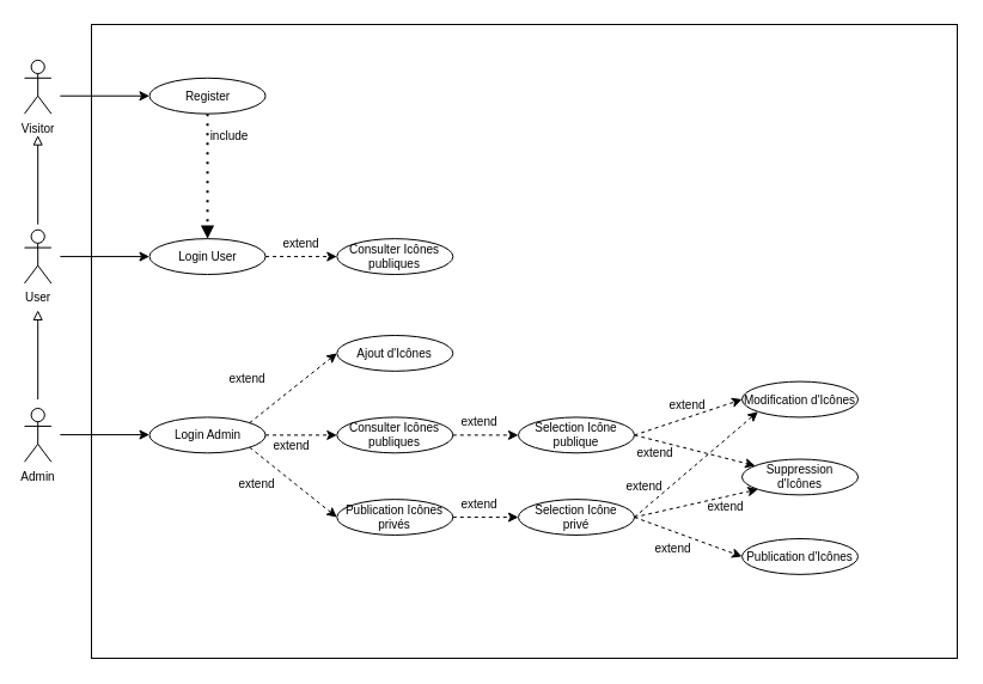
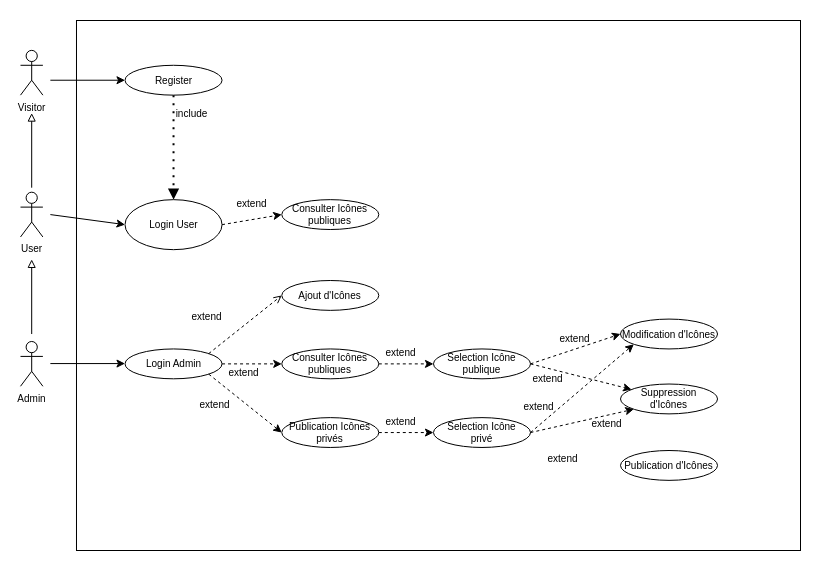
  <mxCell id="0" />
  <mxCell id="1" parent="0" />
  <mxCell id="2" value="" style="rounded=0;whiteSpace=wrap;html=1;fontSize=10;" parent="1" vertex="1"><mxGeometry x="75.99" y="20" width="724.01" height="530" as="geometry" /></mxCell>
  <mxCell id="3" value="Visitor" style="shape=umlActor;verticalLabelPosition=bottom;verticalAlign=top;html=1;outlineConnect=0;fontSize=10;" parent="1" vertex="1"><mxGeometry x="20" y="49.859" width="22.394" height="44.789" as="geometry" /></mxCell>
  <mxCell id="4" value="User" style="shape=umlActor;verticalLabelPosition=bottom;verticalAlign=top;html=1;outlineConnect=0;fontSize=10;" parent="1" vertex="1"><mxGeometry x="20" y="191.69" width="22.394" height="44.789" as="geometry" /></mxCell>
  <mxCell id="5" value="Admin" style="shape=umlActor;verticalLabelPosition=bottom;verticalAlign=top;html=1;outlineConnect=0;fontSize=10;" parent="1" vertex="1"><mxGeometry x="20" y="340.986" width="22.394" height="44.789" as="geometry" /></mxCell>
  <mxCell id="6" value="Register" style="ellipse;whiteSpace=wrap;html=1;fontSize=10;" parent="1" vertex="1"><mxGeometry x="124.507" y="64.789" width="97.042" height="29.859" as="geometry" /></mxCell>
- <mxCell id="7" value="Login User" style="ellipse;whiteSpace=wrap;html=1;fontSize=10;" parent="1" vertex="1"><mxGeometry x="124.507" y="199.155" width="97.042" height="29.859" as="geometry" /></mxCell>
+ <mxCell id="7" value="Login User" style="ellipse;whiteSpace=wrap;html=1;fontSize=10;" parent="1" vertex="1"><mxGeometry x="124.507" y="199.155" width="97.042" height="50" as="geometry" /></mxCell>
  <mxCell id="8" value="Consulter Icônes publiques" style="ellipse;whiteSpace=wrap;html=1;fontSize=10;" parent="1" vertex="1"><mxGeometry x="281.268" y="199.155" width="97.042" height="29.859" as="geometry" /></mxCell>
  <mxCell id="9" value="Ajout d'Icônes" style="ellipse;whiteSpace=wrap;html=1;fontSize=10;" parent="1" vertex="1"><mxGeometry x="281.268" y="279.998" width="97.042" height="29.859" as="geometry" /></mxCell>
  <mxCell id="10" value="Modification d'Icônes" style="ellipse;whiteSpace=wrap;html=1;fontSize=10;" parent="1" vertex="1"><mxGeometry x="619.998" y="318.592" width="97.042" height="29.859" as="geometry" /></mxCell>
  <mxCell id="11" value="Publication d'Icônes" style="ellipse;whiteSpace=wrap;html=1;fontSize=10;" parent="1" vertex="1"><mxGeometry x="619.998" y="450.003" width="97.042" height="29.859" as="geometry" /></mxCell>
  <mxCell id="12" value="" style="endArrow=block;html=1;endFill=0;fontSize=10;" parent="1" edge="1"><mxGeometry width="50" height="50" relative="1" as="geometry"><mxPoint x="31.197" y="333.521" as="sourcePoint" /><mxPoint x="31.197" y="258.873" as="targetPoint" /></mxGeometry></mxCell>
  <mxCell id="13" value="" style="endArrow=block;html=1;endFill=0;fontSize=10;" parent="1" edge="1"><mxGeometry width="50" height="50" relative="1" as="geometry"><mxPoint x="31.197" y="187.211" as="sourcePoint" /><mxPoint x="31.197" y="112.563" as="targetPoint" /></mxGeometry></mxCell>
  <mxCell id="14" value="" style="endArrow=classic;html=1;entryX=0;entryY=0.5;entryDx=0;entryDy=0;fontSize=10;" parent="1" target="6" edge="1"><mxGeometry width="50" height="50" relative="1" as="geometry"><mxPoint x="49.859" y="79.718" as="sourcePoint" /><mxPoint x="266.339" y="169.296" as="targetPoint" /></mxGeometry></mxCell>
  <mxCell id="15" value="" style="endArrow=classic;html=1;entryX=0;entryY=0.5;entryDx=0;entryDy=0;fontSize=10;" parent="1" target="7" edge="1"><mxGeometry width="50" height="50" relative="1" as="geometry"><mxPoint x="49.859" y="214.085" as="sourcePoint" /><mxPoint x="131.972" y="87.183" as="targetPoint" /></mxGeometry></mxCell>
  <mxCell id="16" value="" style="endArrow=classic;html=1;entryX=0;entryY=0.5;entryDx=0;entryDy=0;exitX=1;exitY=0.5;exitDx=0;exitDy=0;dashed=1;fontSize=10;" parent="1" source="7" target="8" edge="1"><mxGeometry width="50" height="50" relative="1" as="geometry"><mxPoint x="49.859" y="214.085" as="sourcePoint" /><mxPoint x="131.972" y="199.155" as="targetPoint" /></mxGeometry></mxCell>
  <mxCell id="17" value="" style="endArrow=classic;html=1;entryX=0;entryY=0.5;entryDx=0;entryDy=0;exitX=1;exitY=0.5;exitDx=0;exitDy=0;dashed=1;fontSize=10;" parent="1" source="27" target="41" edge="1"><mxGeometry width="50" height="50" relative="1" as="geometry"><mxPoint x="49.859" y="363.38" as="sourcePoint" /><mxPoint x="131.972" y="348.451" as="targetPoint" /></mxGeometry></mxCell>
- <mxCell id="18" value="" style="endArrow=classic;html=1;entryX=0;entryY=0.5;entryDx=0;entryDy=0;dashed=1;exitX=1;exitY=0.5;exitDx=0;exitDy=0;fontSize=10;" parent="1" source="42" target="11" edge="1"><mxGeometry width="50" height="50" relative="1" as="geometry"><mxPoint x="355.916" y="363.38" as="sourcePoint" /><mxPoint x="139.437" y="355.915" as="targetPoint" /></mxGeometry></mxCell>
  <mxCell id="19" value="" style="endArrow=block;dashed=1;html=1;dashPattern=1 3;strokeWidth=2;entryX=0.5;entryY=0;entryDx=0;entryDy=0;exitX=0.5;exitY=1;exitDx=0;exitDy=0;endFill=1;fontSize=10;" parent="1" source="6" target="7" edge="1"><mxGeometry width="50" height="50" relative="1" as="geometry"><mxPoint x="173.029" y="102.113" as="sourcePoint" /><mxPoint x="255.141" y="169.296" as="targetPoint" /></mxGeometry></mxCell>
  <mxCell id="20" value="include" style="text;strokeColor=none;align=center;fillColor=none;html=1;verticalAlign=middle;whiteSpace=wrap;rounded=0;fontSize=10;" parent="1" vertex="1"><mxGeometry x="169.296" y="102.113" width="44.789" height="22.394" as="geometry" /></mxCell>
  <mxCell id="21" value="Suppression d'Icônes" style="ellipse;whiteSpace=wrap;html=1;fontSize=10;" parent="1" vertex="1"><mxGeometry x="619.998" y="383.535" width="97.042" height="29.859" as="geometry" /></mxCell>
  <mxCell id="22" value="" style="endArrow=classic;html=1;dashed=1;exitX=1;exitY=0.5;exitDx=0;exitDy=0;fontSize=10;" parent="1" source="41" target="21" edge="1"><mxGeometry width="50" height="50" relative="1" as="geometry"><mxPoint x="355.916" y="326.056" as="sourcePoint" /><mxPoint x="266.339" y="430.563" as="targetPoint" /></mxGeometry></mxCell>
  <mxCell id="23" value="Login Admin" style="ellipse;whiteSpace=wrap;html=1;fontSize=10;" parent="1" vertex="1"><mxGeometry x="124.507" y="348.451" width="97.042" height="29.859" as="geometry" /></mxCell>
  <mxCell id="24" value="" style="endArrow=classic;html=1;entryX=0;entryY=0.5;entryDx=0;entryDy=0;fontSize=10;" parent="1" edge="1"><mxGeometry width="50" height="50" relative="1" as="geometry"><mxPoint x="49.859" y="363.067" as="sourcePoint" /><mxPoint x="124.507" y="363.067" as="targetPoint" /></mxGeometry></mxCell>
  <mxCell id="25" value="extend" style="text;strokeColor=none;align=center;fillColor=none;html=1;verticalAlign=middle;whiteSpace=wrap;rounded=0;fontSize=10;" parent="1" vertex="1"><mxGeometry x="229.015" y="191.69" width="44.789" height="22.394" as="geometry" /></mxCell>
  <mxCell id="26" value="extend" style="text;strokeColor=none;align=center;fillColor=none;html=1;verticalAlign=middle;whiteSpace=wrap;rounded=0;fontSize=10;" parent="1" vertex="1"><mxGeometry x="220.803" y="361.141" width="44.789" height="22.394" as="geometry" /></mxCell>
  <mxCell id="27" value="Consulter Icônes publiques" style="ellipse;whiteSpace=wrap;html=1;fontSize=10;" parent="1" vertex="1"><mxGeometry x="281.264" y="348.451" width="97.042" height="29.859" as="geometry" /></mxCell>
  <mxCell id="28" value="" style="endArrow=classic;html=1;entryX=0;entryY=0.5;entryDx=0;entryDy=0;dashed=1;fontSize=10;" parent="1" target="27" edge="1"><mxGeometry width="50" height="50" relative="1" as="geometry"><mxPoint x="221.55" y="363.38" as="sourcePoint" /><mxPoint x="258.874" y="423.099" as="targetPoint" /></mxGeometry></mxCell>
- <mxCell id="29" value="" style="endArrow=classic;html=1;entryX=0;entryY=0.5;entryDx=0;entryDy=0;exitX=1;exitY=0;exitDx=0;exitDy=0;dashed=1;fontSize=10;" parent="1" source="23" target="9" edge="1"><mxGeometry width="50" height="50" relative="1" as="geometry"><mxPoint x="236.479" y="378.31" as="sourcePoint" /><mxPoint x="266.339" y="430.563" as="targetPoint" /></mxGeometry></mxCell>
+ <mxCell id="29" value="" style="endArrow=open;html=1;entryX=0;entryY=0.5;entryDx=0;entryDy=0;exitX=1;exitY=0;exitDx=0;exitDy=0;dashed=1;fontSize=10;" parent="1" source="23" target="9" edge="1"><mxGeometry width="50" height="50" relative="1" as="geometry"><mxPoint x="236.479" y="378.31" as="sourcePoint" /><mxPoint x="266.339" y="430.563" as="targetPoint" /></mxGeometry></mxCell>
  <mxCell id="30" value="extend" style="text;strokeColor=none;align=center;fillColor=none;html=1;verticalAlign=middle;whiteSpace=wrap;rounded=0;fontSize=10;" parent="1" vertex="1"><mxGeometry x="184.225" y="305.154" width="44.789" height="22.394" as="geometry" /></mxCell>
  <mxCell id="31" value="extend" style="text;strokeColor=none;align=center;fillColor=none;html=1;verticalAlign=middle;whiteSpace=wrap;rounded=0;fontSize=10;" parent="1" vertex="1"><mxGeometry x="378.303" y="409.999" width="44.789" height="22.394" as="geometry" /></mxCell>
  <mxCell id="32" value="extend" style="text;strokeColor=none;align=center;fillColor=none;html=1;verticalAlign=middle;whiteSpace=wrap;rounded=0;fontSize=10;" parent="1" vertex="1"><mxGeometry x="525.003" y="367.14" width="44.789" height="22.394" as="geometry" /></mxCell>
  <mxCell id="33" value="extend" style="text;strokeColor=none;align=center;fillColor=none;html=1;verticalAlign=middle;whiteSpace=wrap;rounded=0;fontSize=10;" parent="1" vertex="1"><mxGeometry x="516.006" y="394.728" width="44.789" height="22.394" as="geometry" /></mxCell>
  <mxCell id="34" value="Publication Icônes &lt;br style=&quot;font-size: 10px;&quot;&gt;privés" style="ellipse;whiteSpace=wrap;html=1;fontSize=10;" parent="1" vertex="1"><mxGeometry x="281.264" y="417.124" width="97.042" height="29.859" as="geometry" /></mxCell>
  <mxCell id="35" value="" style="endArrow=classic;html=1;entryX=0;entryY=0.5;entryDx=0;entryDy=0;dashed=1;exitX=1;exitY=1;exitDx=0;exitDy=0;fontSize=10;" parent="1" source="23" target="34" edge="1"><mxGeometry width="50" height="50" relative="1" as="geometry"><mxPoint x="229.015" y="370.845" as="sourcePoint" /><mxPoint x="266.339" y="370.845" as="targetPoint" /></mxGeometry></mxCell>
  <mxCell id="36" value="extend" style="text;strokeColor=none;align=center;fillColor=none;html=1;verticalAlign=middle;whiteSpace=wrap;rounded=0;fontSize=10;" parent="1" vertex="1"><mxGeometry x="191.691" y="393.239" width="44.789" height="22.394" as="geometry" /></mxCell>
  <mxCell id="37" value="" style="endArrow=classic;html=1;dashed=1;entryX=0;entryY=0.5;entryDx=0;entryDy=0;fontSize=10;exitX=1;exitY=0.5;exitDx=0;exitDy=0;" parent="1" source="41" target="10" edge="1"><mxGeometry width="50" height="50" relative="1" as="geometry"><mxPoint x="349.169" y="360.288" as="sourcePoint" /><mxPoint x="490.283" y="340.986" as="targetPoint" /></mxGeometry></mxCell>
  <mxCell id="38" value="extend" style="text;strokeColor=none;align=center;fillColor=none;html=1;verticalAlign=middle;whiteSpace=wrap;rounded=0;fontSize=10;" parent="1" vertex="1"><mxGeometry x="378.306" y="340.99" width="44.789" height="22.394" as="geometry" /></mxCell>
  <mxCell id="39" value="" style="endArrow=classic;html=1;dashed=1;entryX=0;entryY=0.5;entryDx=0;entryDy=0;exitX=1;exitY=0.5;exitDx=0;exitDy=0;fontSize=10;" parent="1" source="34" target="42" edge="1"><mxGeometry width="50" height="50" relative="1" as="geometry"><mxPoint x="345.686" y="411.569" as="sourcePoint" /><mxPoint x="504.494" y="351.543" as="targetPoint" /></mxGeometry></mxCell>
  <mxCell id="40" value="extend" style="text;strokeColor=none;align=center;fillColor=none;html=1;verticalAlign=middle;whiteSpace=wrap;rounded=0;fontSize=10;" parent="1" vertex="1"><mxGeometry x="552.208" y="326.552" width="44.789" height="22.394" as="geometry" /></mxCell>
  <mxCell id="41" value="Selection Icône publique" style="ellipse;whiteSpace=wrap;html=1;fontSize=10;" vertex="1" parent="1"><mxGeometry x="432.964" y="348.451" width="97.042" height="29.859" as="geometry" /></mxCell>
  <mxCell id="42" value="Selection Icône&lt;br style=&quot;font-size: 10px;&quot;&gt;privé" style="ellipse;whiteSpace=wrap;html=1;fontSize=10;" vertex="1" parent="1"><mxGeometry x="432.964" y="417.124" width="97.042" height="29.859" as="geometry" /></mxCell>
  <mxCell id="43" value="" style="endArrow=classic;html=1;dashed=1;entryX=0;entryY=1;entryDx=0;entryDy=0;fontSize=10;exitX=1;exitY=0.5;exitDx=0;exitDy=0;" edge="1" parent="1" source="42" target="10"><mxGeometry width="50" height="50" relative="1" as="geometry"><mxPoint x="540.006" y="373.38" as="sourcePoint" /><mxPoint x="629.998" y="343.521" as="targetPoint" /></mxGeometry></mxCell>
  <mxCell id="44" value="" style="endArrow=classic;html=1;dashed=1;entryX=0;entryY=1;entryDx=0;entryDy=0;fontSize=10;exitX=1;exitY=0.5;exitDx=0;exitDy=0;" edge="1" parent="1" source="42" target="21"><mxGeometry width="50" height="50" relative="1" as="geometry"><mxPoint x="540.006" y="442.054" as="sourcePoint" /><mxPoint x="643.778" y="353.943" as="targetPoint" /></mxGeometry></mxCell>
  <mxCell id="45" value="extend" style="text;strokeColor=none;align=center;fillColor=none;html=1;verticalAlign=middle;whiteSpace=wrap;rounded=0;fontSize=10;" vertex="1" parent="1"><mxGeometry x="584.006" y="411.728" width="44.789" height="22.394" as="geometry" /></mxCell>
  <mxCell id="46" value="extend" style="text;strokeColor=none;align=center;fillColor=none;html=1;verticalAlign=middle;whiteSpace=wrap;rounded=0;fontSize=10;" vertex="1" parent="1"><mxGeometry x="539.998" y="446.982" width="44.789" height="22.394" as="geometry" /></mxCell>
